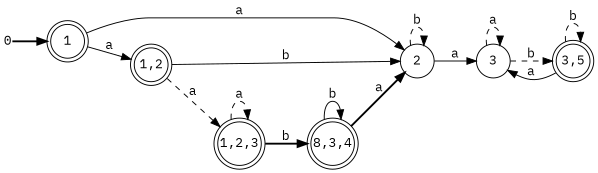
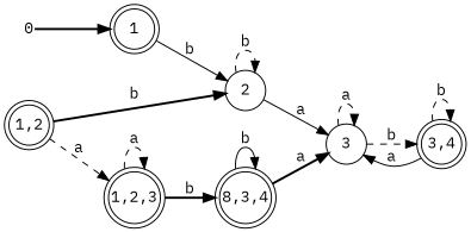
  graph {
    fontname="IBM Plex Mono"
    rankdir=LR
    splines=true
    node [fontname="IBM Plex Mono" margin=0 shape=doublecircle]
    edge [dir=forward fontname="IBM Plex Mono" style=dashed]
    0 [height=0 shape=none width=0]
    1 [height=0 width=0.5]
    2 [height=0 shape=circle width=0.5]
    n4 [height=0 label="1,2" width=0.5]
    3 [height=0 shape=circle width=0.5]
    n6 [height=0 label="1,2,3" width=0.5]
-   n7 [height=0 label="3,5" width=0.5]
+   n7 [height=0 label="3,4" width=0.5]
    n8 [height=0 label="8,3,4" width=0.5]
    0 -- 1 [style=bold]
-   1 -- 2 [label=a style=solid]
-   1 -- n4 [label=a style=solid]
+   1 -- 2 [label=b style=solid]
    2 -- 2 [label=b]
    2 -- 3 [label=a style=solid]
-   n4 -- 2 [label=b style=solid]
+   n4 -- 2 [label=b style=bold]
    n4 -- n6 [label=a]
    3 -- 3 [label=a]
    3 -- n7 [label=b]
    n6 -- n6 [label=a]
    n6 -- n8 [label=b style=bold]
    n7 -- 3 [label=a style=solid]
    n7 -- n7 [label=b]
-   n8 -- 2 [label=a style=bold]
+   n8 -- 3 [label=a style=bold]
    n8 -- n8 [label=b style=solid]
  }
